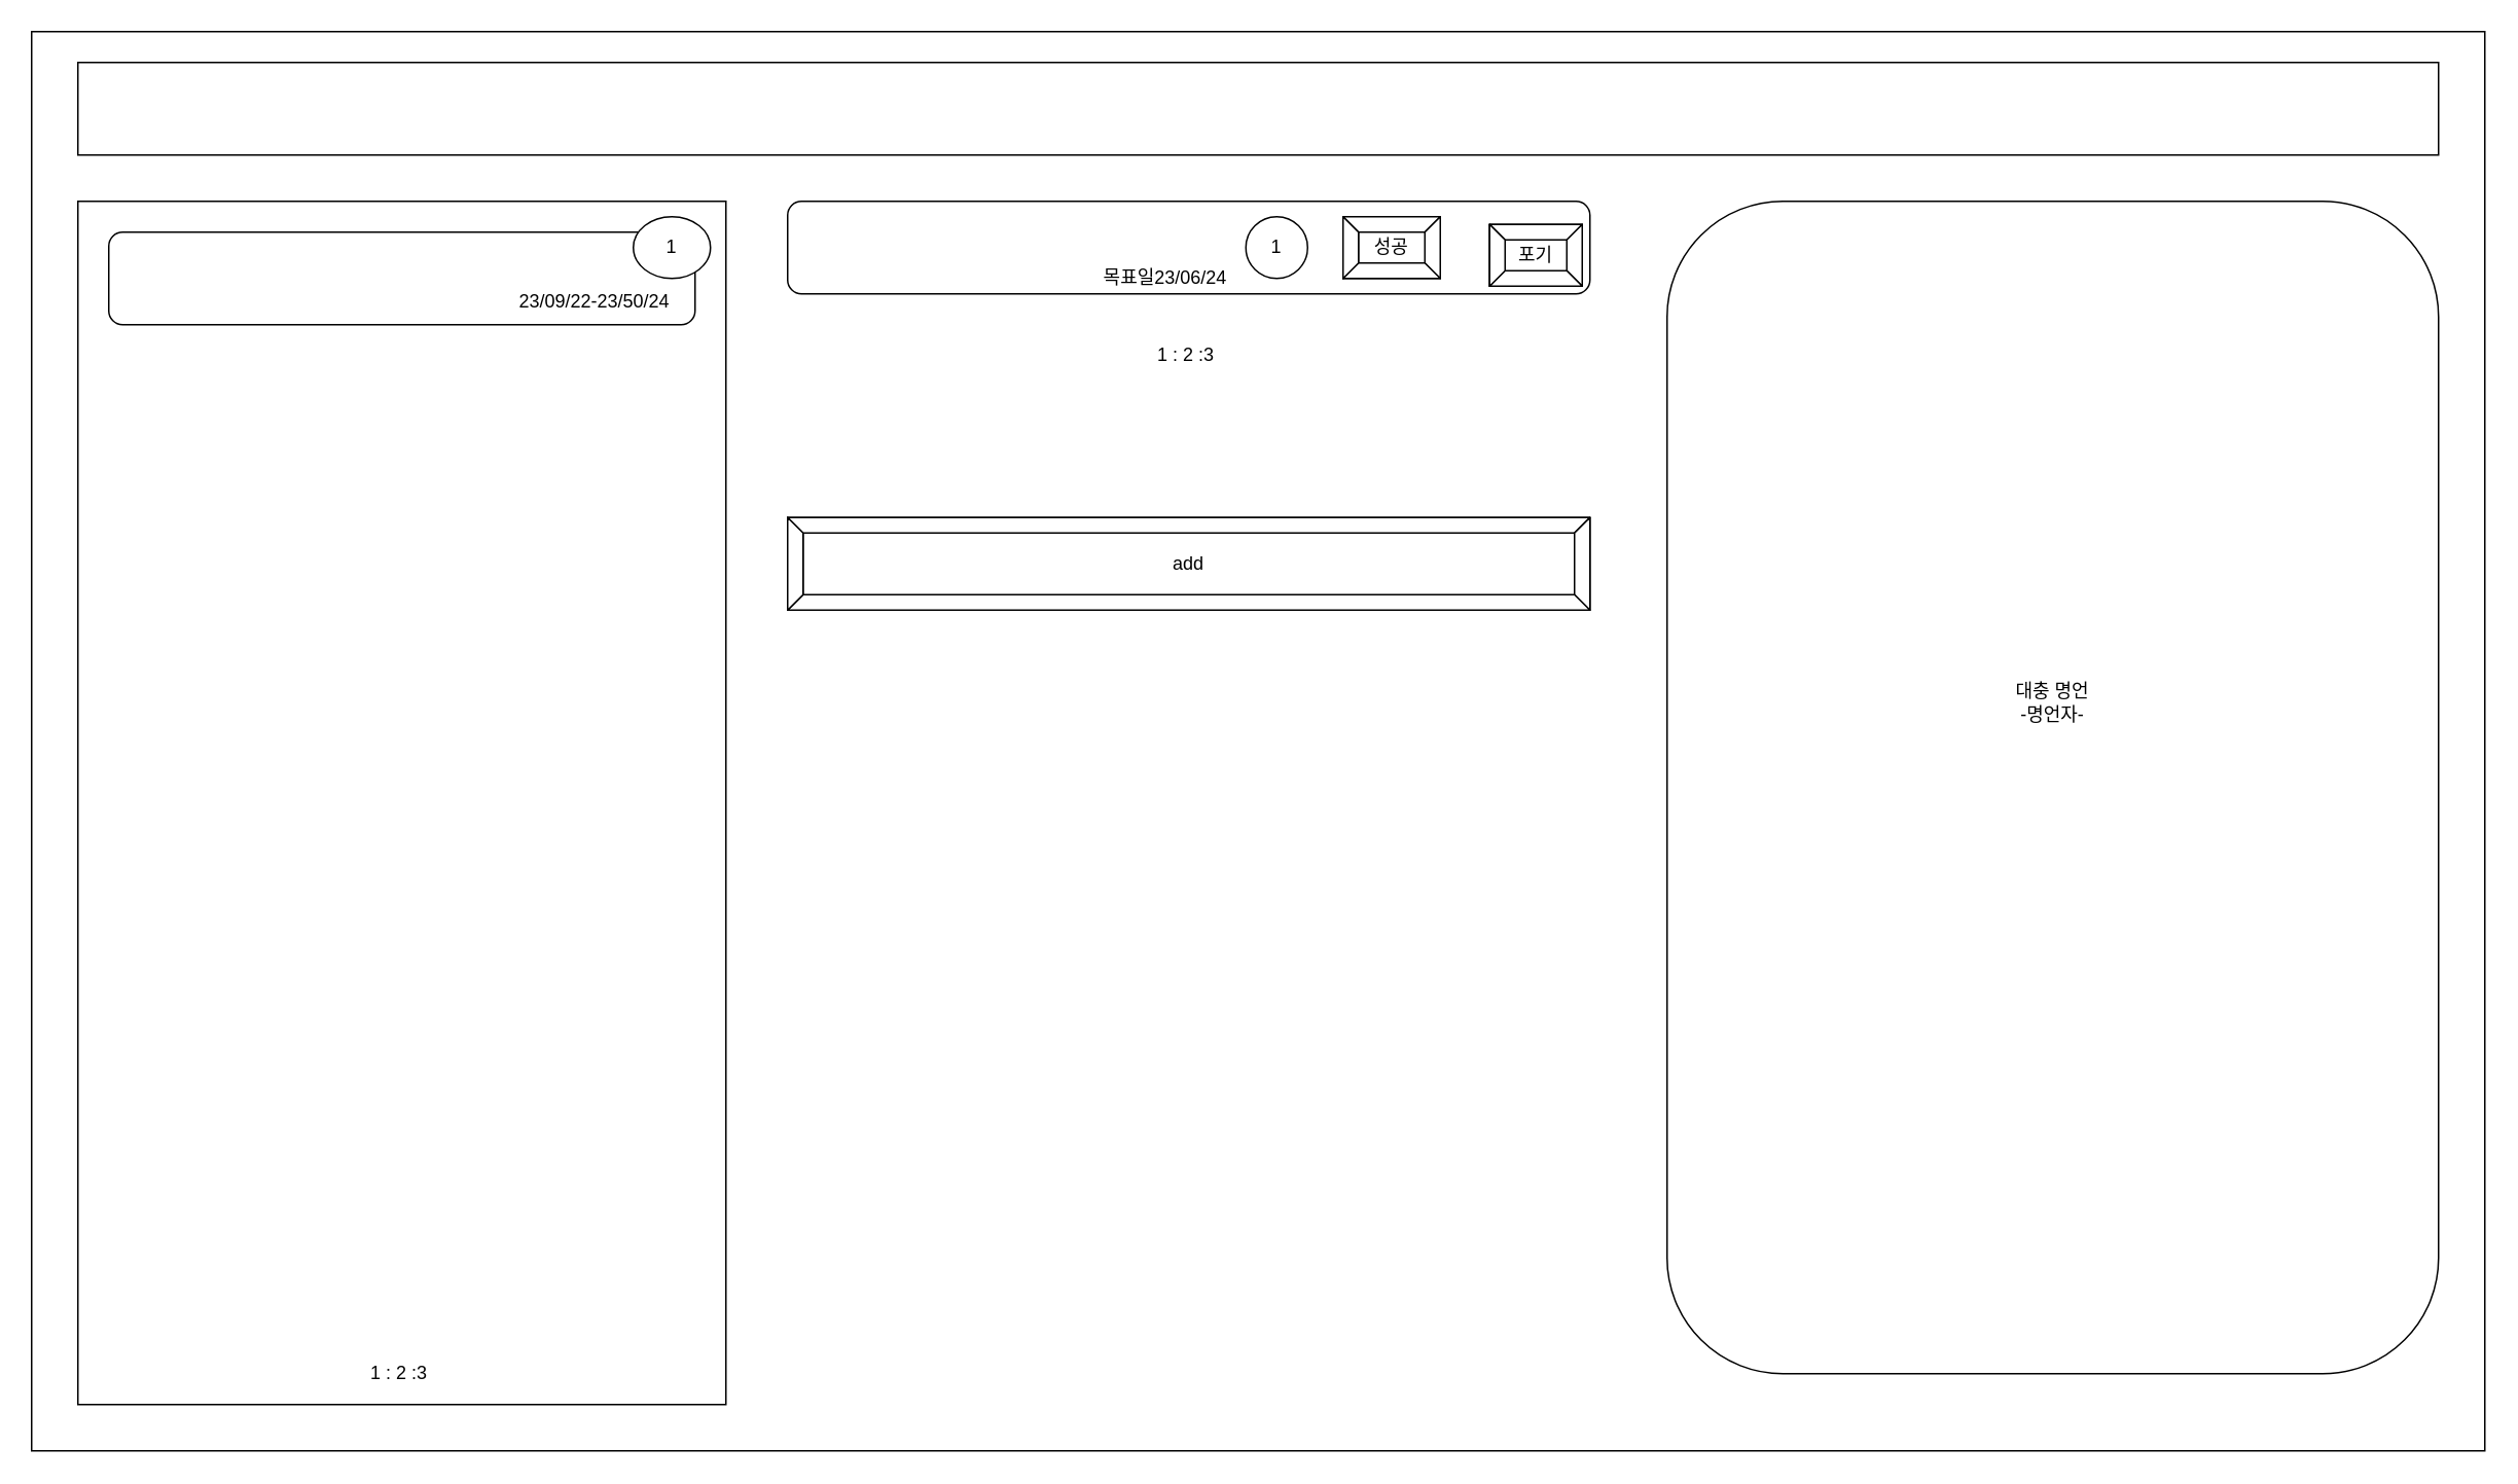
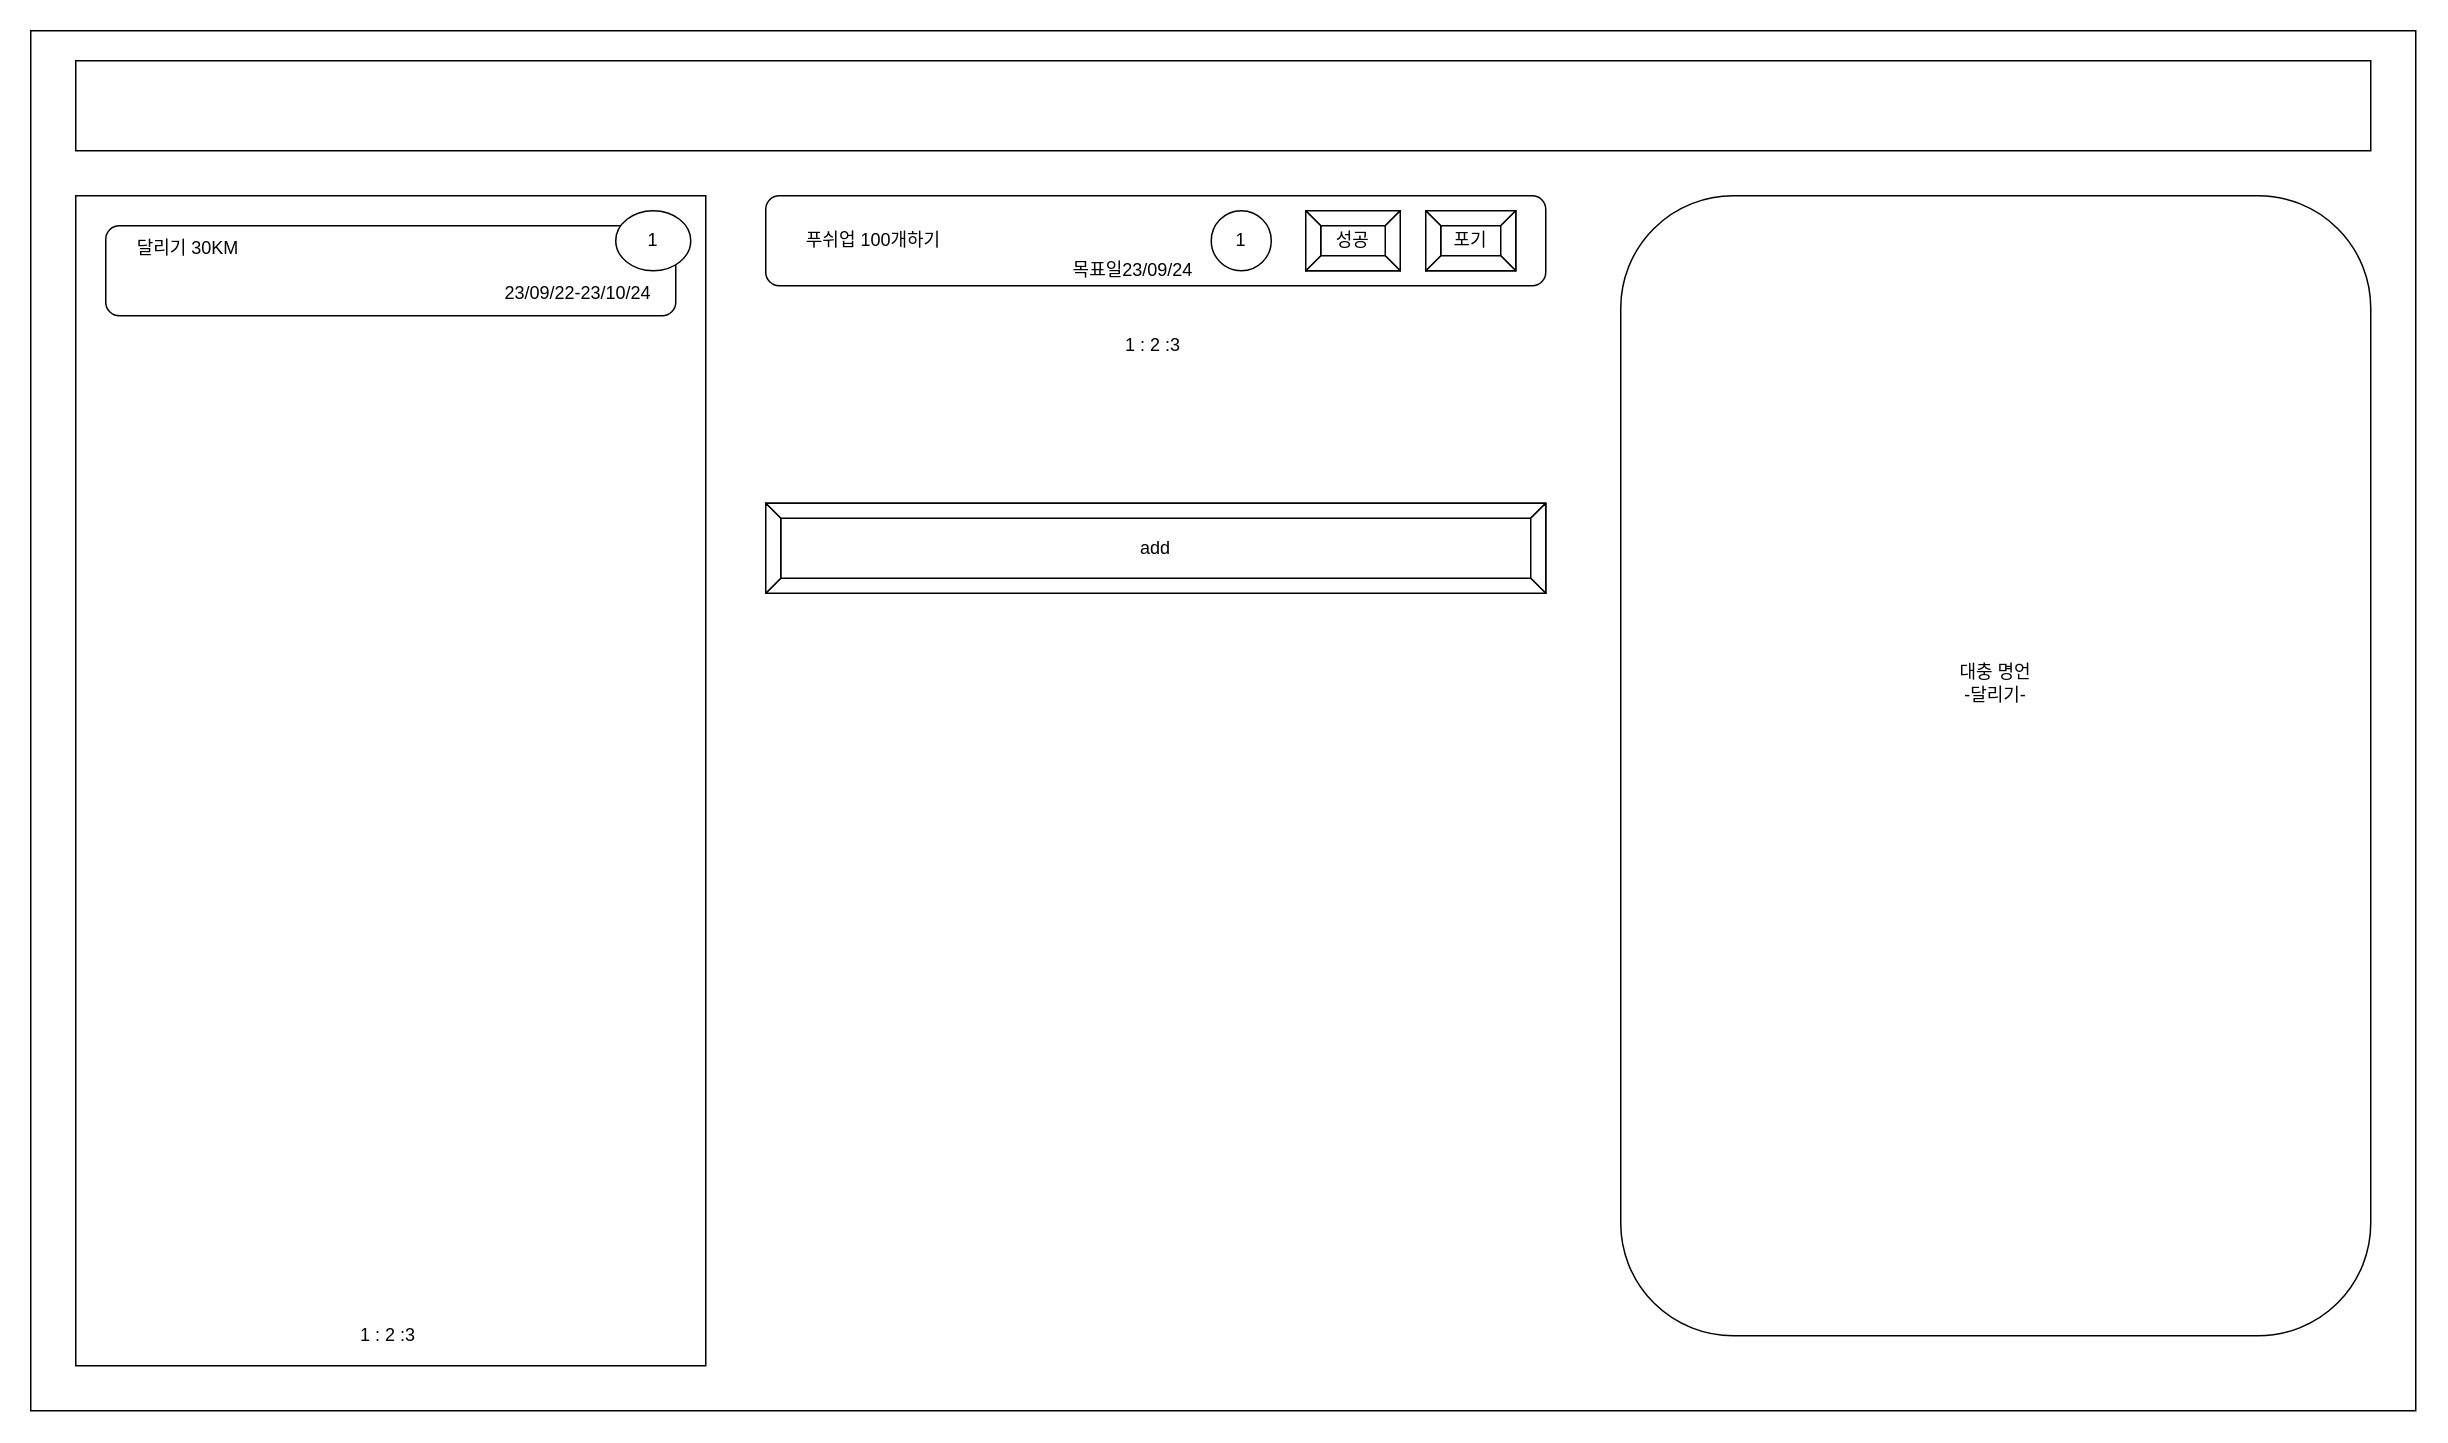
  <mxCell id="0" />
  <mxCell id="1" parent="0" />
  <mxCell id="2" value="" style="rounded=0;whiteSpace=wrap;html=1;" parent="1" vertex="1"><mxGeometry x="20" width="1590" height="920" as="geometry" y="20" /></mxCell>
  <mxCell id="3" value="" style="rounded=0;whiteSpace=wrap;html=1;" parent="1" vertex="1"><mxGeometry x="50" y="130" width="420" height="780" as="geometry" /></mxCell>
  <mxCell id="4" value="" style="rounded=1;whiteSpace=wrap;html=1;" parent="1" vertex="1"><mxGeometry x="510" y="130" width="520" height="60" as="geometry" /></mxCell>
  <mxCell id="5" value="" style="rounded=0;whiteSpace=wrap;html=1;" parent="1" vertex="1"><mxGeometry x="50" y="40" width="1530" height="60" as="geometry" /></mxCell>
  <mxCell id="6" value="add" style="labelPosition=center;verticalLabelPosition=middle;align=center;html=1;shape=mxgraph.basic.button;dx=10;whiteSpace=wrap;" parent="1" vertex="1"><mxGeometry x="510" y="335" width="520" height="60" as="geometry" /></mxCell>
  <mxCell id="7" value="" style="rounded=1;whiteSpace=wrap;html=1;" parent="1" vertex="1"><mxGeometry x="70" y="150" width="380" height="60" as="geometry" /></mxCell>
- <mxCell id="9" value="23/09/22-23/50/24" style="text;html=1;strokeColor=none;fillColor=none;align=center;verticalAlign=middle;whiteSpace=wrap;rounded=0;" parent="1" vertex="1"><mxGeometry x="330" y="180" width="110" height="30" as="geometry" /></mxCell>
+ <mxCell id="8" value="달리기 30KM" style="text;html=1;strokeColor=none;fillColor=none;align=center;verticalAlign=middle;whiteSpace=wrap;rounded=0;" parent="1" vertex="1"><mxGeometry x="70" y="150" width="110" height="30" as="geometry" /></mxCell>
+ <mxCell id="9" value="23/09/22-23/10/24" style="text;html=1;strokeColor=none;fillColor=none;align=center;verticalAlign=middle;whiteSpace=wrap;rounded=0;" parent="1" vertex="1"><mxGeometry x="330" y="180" width="110" height="30" as="geometry" /></mxCell>
  <mxCell id="10" value="1" style="ellipse;whiteSpace=wrap;html=1;" parent="1" vertex="1"><mxGeometry x="410" y="140" width="50" height="40" as="geometry" /></mxCell>
  <mxCell id="11" value="성공" style="labelPosition=center;verticalLabelPosition=middle;align=center;html=1;shape=mxgraph.basic.button;dx=10;whiteSpace=wrap;" parent="1" vertex="1"><mxGeometry x="870" y="140" width="63" height="40" as="geometry" /></mxCell>
- <mxCell id="12" value="포기" style="labelPosition=center;verticalLabelPosition=middle;align=center;html=1;shape=mxgraph.basic.button;dx=10;whiteSpace=wrap;" parent="1" vertex="1"><mxGeometry x="965" y="145" width="60" height="40" as="geometry" /></mxCell>
+ <mxCell id="12" value="포기" style="labelPosition=center;verticalLabelPosition=middle;align=center;html=1;shape=mxgraph.basic.button;dx=10;whiteSpace=wrap;" parent="1" vertex="1"><mxGeometry x="950" y="140" width="60" height="40" as="geometry" /></mxCell>
  <mxCell id="13" value="" style="verticalLabelPosition=bottom;verticalAlign=top;html=1;shape=mxgraph.flowchart.on-page_reference;" parent="1" vertex="1"><mxGeometry x="807" y="140" width="40" height="40" as="geometry" /></mxCell>
  <mxCell id="14" value="1" style="text;html=1;strokeColor=none;fillColor=none;align=center;verticalAlign=middle;whiteSpace=wrap;rounded=0;" parent="1" vertex="1"><mxGeometry x="797" y="145" width="60" height="30" as="geometry" /></mxCell>
- <mxCell id="16" value="목표일23/06/24" style="text;html=1;strokeColor=none;fillColor=none;align=center;verticalAlign=middle;whiteSpace=wrap;rounded=0;" parent="1" vertex="1"><mxGeometry x="700" y="165" width="110" height="30" as="geometry" /></mxCell>
+ <mxCell id="15" value="푸쉬업 100개하기" style="text;html=1;strokeColor=none;fillColor=none;align=center;verticalAlign=middle;whiteSpace=wrap;rounded=0;" parent="1" vertex="1"><mxGeometry x="524" y="145" width="116" height="30" as="geometry" /></mxCell>
+ <mxCell id="16" value="목표일23/09/24" style="text;html=1;strokeColor=none;fillColor=none;align=center;verticalAlign=middle;whiteSpace=wrap;rounded=0;" parent="1" vertex="1"><mxGeometry x="700" y="165" width="110" height="30" as="geometry" /></mxCell>
  <mxCell id="17" value="1 : 2 :3&amp;nbsp;" style="text;html=1;strokeColor=none;fillColor=none;align=center;verticalAlign=middle;whiteSpace=wrap;rounded=0;" parent="1" vertex="1"><mxGeometry x="510" y="210" width="520" height="40" as="geometry" /></mxCell>
  <mxCell id="18" value="1 : 2 :3&amp;nbsp;" style="text;html=1;strokeColor=none;fillColor=none;align=center;verticalAlign=middle;whiteSpace=wrap;rounded=0;" parent="1" vertex="1"><mxGeometry x="50" y="870" width="420" height="40" as="geometry" /></mxCell>
  <mxCell id="19" value="" style="rounded=1;whiteSpace=wrap;html=1;" vertex="1" parent="1"><mxGeometry x="1080" y="130" width="500" height="760" as="geometry" /></mxCell>
- <mxCell id="20" value="대충 명언&lt;br&gt;-명언자-" style="text;html=1;strokeColor=none;fillColor=none;align=center;verticalAlign=middle;whiteSpace=wrap;rounded=0;" vertex="1" parent="1"><mxGeometry x="1300" y="440" width="60" height="30" as="geometry" /></mxCell>
+ <mxCell id="20" value="대충 명언&lt;br&gt;-달리기-" style="text;html=1;strokeColor=none;fillColor=none;align=center;verticalAlign=middle;whiteSpace=wrap;rounded=0;" vertex="1" parent="1"><mxGeometry x="1300" y="440" width="60" height="30" as="geometry" /></mxCell>
